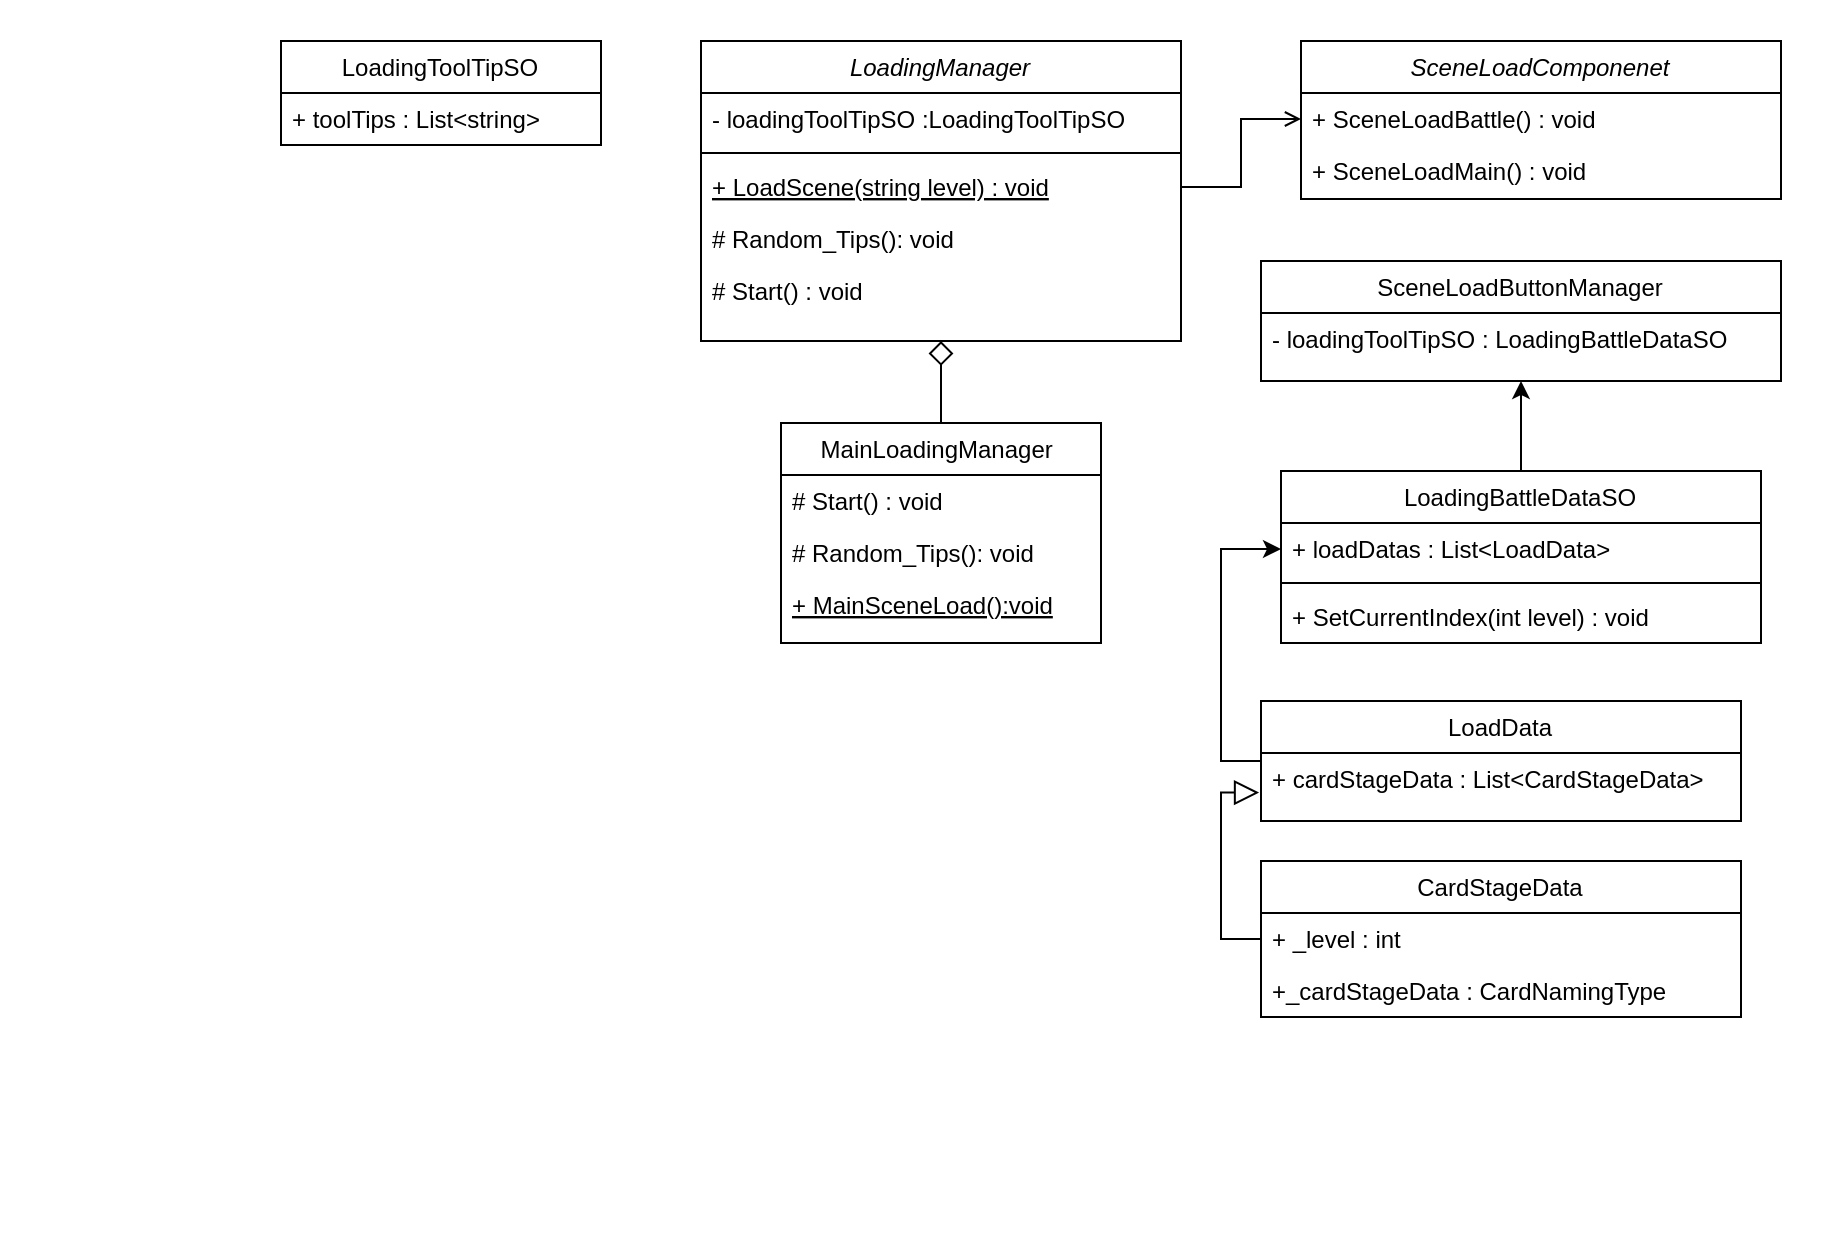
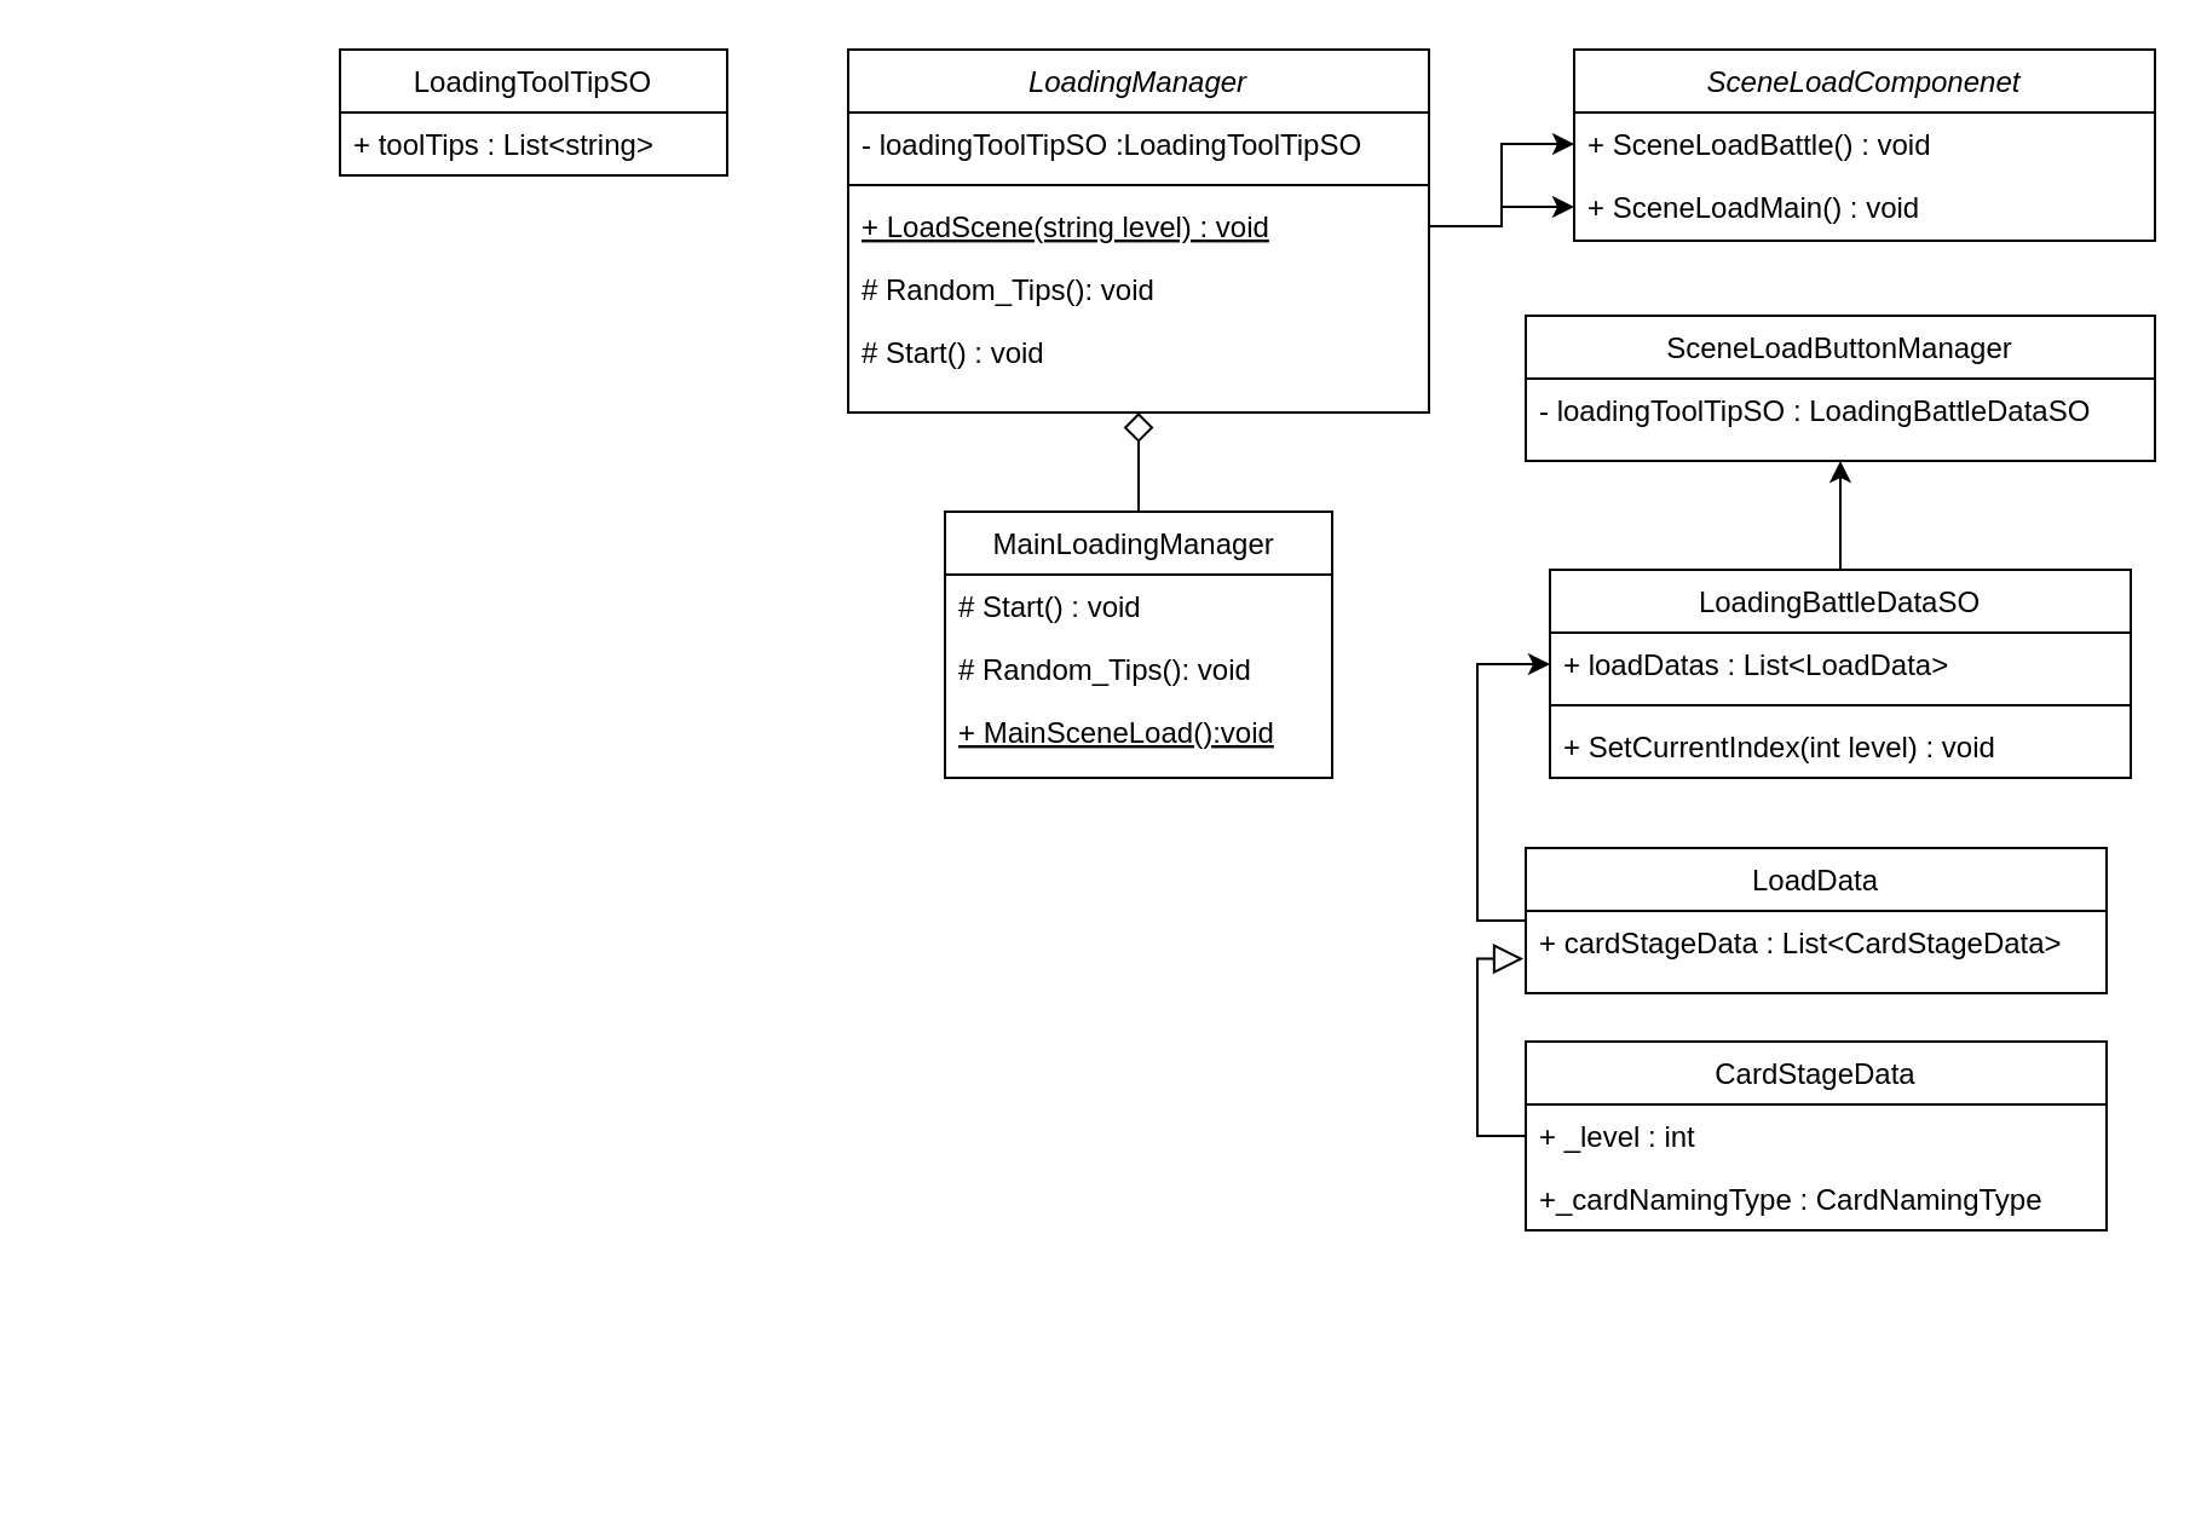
  <mxCell id="0" />
  <mxCell id="1" parent="0" />
  <mxCell id="2" value="LoadingManager" style="swimlane;fontStyle=2;align=center;verticalAlign=top;childLayout=stackLayout;horizontal=1;startSize=26;horizontalStack=0;resizeParent=1;resizeLast=0;collapsible=1;marginBottom=0;rounded=0;shadow=0;strokeWidth=1;" parent="1" vertex="1"><mxGeometry x="350" y="20" width="240" height="150" as="geometry"><mxRectangle x="230" y="140" width="160" height="26" as="alternateBounds" /></mxGeometry></mxCell>
  <mxCell id="3" value="- loadingToolTipSO :LoadingToolTipSO" style="text;align=left;verticalAlign=top;spacingLeft=4;spacingRight=4;overflow=hidden;rotatable=0;points=[[0,0.5],[1,0.5]];portConstraint=eastwest;" parent="2" vertex="1"><mxGeometry y="26" width="240" height="26" as="geometry" /></mxCell>
  <mxCell id="4" value="" style="line;html=1;strokeWidth=1;align=left;verticalAlign=middle;spacingTop=-1;spacingLeft=3;spacingRight=3;rotatable=0;labelPosition=right;points=[];portConstraint=eastwest;" parent="2" vertex="1"><mxGeometry y="52" width="240" height="8" as="geometry" /></mxCell>
  <mxCell id="5" value="+ LoadScene(string level) : void" style="text;align=left;verticalAlign=top;spacingLeft=4;spacingRight=4;overflow=hidden;rotatable=0;points=[[0,0.5],[1,0.5]];portConstraint=eastwest;fontStyle=4" parent="2" vertex="1"><mxGeometry y="60" width="240" height="26" as="geometry" /></mxCell>
  <mxCell id="6" value="# Random_Tips(): void" style="text;align=left;verticalAlign=top;spacingLeft=4;spacingRight=4;overflow=hidden;rotatable=0;points=[[0,0.5],[1,0.5]];portConstraint=eastwest;rounded=0;shadow=0;html=0;" parent="2" vertex="1"><mxGeometry y="86" width="240" height="26" as="geometry" /></mxCell>
  <mxCell id="7" value="# Start() : void" style="text;align=left;verticalAlign=top;spacingLeft=4;spacingRight=4;overflow=hidden;rotatable=0;points=[[0,0.5],[1,0.5]];portConstraint=eastwest;" parent="2" vertex="1"><mxGeometry y="112" width="240" height="26" as="geometry" /></mxCell>
  <mxCell id="8" value="LoadingToolTipSO" style="swimlane;fontStyle=0;align=center;verticalAlign=top;childLayout=stackLayout;horizontal=1;startSize=26;horizontalStack=0;resizeParent=1;resizeLast=0;collapsible=1;marginBottom=0;rounded=0;shadow=0;strokeWidth=1;" parent="1" vertex="1"><mxGeometry x="140" y="20" width="160" height="52" as="geometry"><mxRectangle x="340" y="380" width="170" height="26" as="alternateBounds" /></mxGeometry></mxCell>
  <mxCell id="9" value="+ toolTips : List&lt;string&gt;" style="text;align=left;verticalAlign=top;spacingLeft=4;spacingRight=4;overflow=hidden;rotatable=0;points=[[0,0.5],[1,0.5]];portConstraint=eastwest;" parent="8" vertex="1"><mxGeometry y="26" width="160" height="26" as="geometry" /></mxCell>
  <mxCell id="10" value="MainLoadingManager " style="swimlane;fontStyle=0;align=center;verticalAlign=top;childLayout=stackLayout;horizontal=1;startSize=26;horizontalStack=0;resizeParent=1;resizeLast=0;collapsible=1;marginBottom=0;rounded=0;shadow=0;strokeWidth=1;" parent="1" vertex="1"><mxGeometry x="390" y="211" width="160" height="110" as="geometry"><mxRectangle x="550" y="140" width="160" height="26" as="alternateBounds" /></mxGeometry></mxCell>
  <mxCell id="11" value="# Start() : void" style="text;align=left;verticalAlign=top;spacingLeft=4;spacingRight=4;overflow=hidden;rotatable=0;points=[[0,0.5],[1,0.5]];portConstraint=eastwest;" parent="10" vertex="1"><mxGeometry y="26" width="160" height="26" as="geometry" /></mxCell>
  <mxCell id="12" value="# Random_Tips(): void" style="text;align=left;verticalAlign=top;spacingLeft=4;spacingRight=4;overflow=hidden;rotatable=0;points=[[0,0.5],[1,0.5]];portConstraint=eastwest;rounded=0;shadow=0;html=0;" parent="10" vertex="1"><mxGeometry y="52" width="160" height="26" as="geometry" /></mxCell>
  <mxCell id="13" value="+ MainSceneLoad():void" style="text;align=left;verticalAlign=top;spacingLeft=4;spacingRight=4;overflow=hidden;rotatable=0;points=[[0,0.5],[1,0.5]];portConstraint=eastwest;rounded=0;shadow=0;html=0;fontStyle=4" parent="10" vertex="1"><mxGeometry y="78" width="160" height="26" as="geometry" /></mxCell>
  <mxCell id="14" value="" style="endArrow=diamond;endSize=10;endFill=0;shadow=0;strokeWidth=1;rounded=0;edgeStyle=elbowEdgeStyle;elbow=vertical;exitX=0.5;exitY=0;exitDx=0;exitDy=0;entryX=0.5;entryY=1;entryDx=0;entryDy=0;" parent="1" source="10" target="2" edge="1"><mxGeometry width="160" relative="1" as="geometry"><mxPoint x="170" y="260" as="sourcePoint" /><mxPoint x="430" y="158" as="targetPoint" /><Array as="points"><mxPoint x="560" y="210" /></Array></mxGeometry></mxCell>
  <mxCell id="15" value="SceneLoadComponenet" style="swimlane;fontStyle=2;align=center;verticalAlign=top;childLayout=stackLayout;horizontal=1;startSize=26;horizontalStack=0;resizeParent=1;resizeLast=0;collapsible=1;marginBottom=0;rounded=0;shadow=0;strokeWidth=1;" vertex="1" parent="1"><mxGeometry x="650" y="20" width="240" height="79" as="geometry"><mxRectangle x="230" y="140" width="160" height="26" as="alternateBounds" /></mxGeometry></mxCell>
  <mxCell id="16" value="+ SceneLoadBattle() : void" style="text;align=left;verticalAlign=top;spacingLeft=4;spacingRight=4;overflow=hidden;rotatable=0;points=[[0,0.5],[1,0.5]];portConstraint=eastwest;fontStyle=0" vertex="1" parent="15"><mxGeometry y="26" width="240" height="26" as="geometry" /></mxCell>
  <mxCell id="17" value="+ SceneLoadMain() : void" style="text;align=left;verticalAlign=top;spacingLeft=4;spacingRight=4;overflow=hidden;rotatable=0;points=[[0,0.5],[1,0.5]];portConstraint=eastwest;rounded=0;shadow=0;html=0;" vertex="1" parent="15"><mxGeometry y="52" width="240" height="26" as="geometry" /></mxCell>
  <mxCell id="18" value="LoadData" style="swimlane;fontStyle=0;align=center;verticalAlign=top;childLayout=stackLayout;horizontal=1;startSize=26;horizontalStack=0;resizeParent=1;resizeLast=0;collapsible=1;marginBottom=0;rounded=0;shadow=0;strokeWidth=1;" vertex="1" parent="1"><mxGeometry x="630" y="350" width="240" height="60" as="geometry"><mxRectangle x="230" y="140" width="160" height="26" as="alternateBounds" /></mxGeometry></mxCell>
  <mxCell id="19" value="+ cardStageData : List&lt;CardStageData&gt; " style="text;align=left;verticalAlign=top;spacingLeft=4;spacingRight=4;overflow=hidden;rotatable=0;points=[[0,0.5],[1,0.5]];portConstraint=eastwest;" vertex="1" parent="18"><mxGeometry y="26" width="240" height="26" as="geometry" /></mxCell>
  <mxCell id="20" value="CardStageData" style="swimlane;fontStyle=0;align=center;verticalAlign=top;childLayout=stackLayout;horizontal=1;startSize=26;horizontalStack=0;resizeParent=1;resizeLast=0;collapsible=1;marginBottom=0;rounded=0;shadow=0;strokeWidth=1;" vertex="1" parent="1"><mxGeometry x="630" y="430" width="240" height="78" as="geometry"><mxRectangle x="230" y="140" width="160" height="26" as="alternateBounds" /></mxGeometry></mxCell>
  <mxCell id="21" value="+ _level : int" style="text;align=left;verticalAlign=top;spacingLeft=4;spacingRight=4;overflow=hidden;rotatable=0;points=[[0,0.5],[1,0.5]];portConstraint=eastwest;" vertex="1" parent="20"><mxGeometry y="26" width="240" height="26" as="geometry" /></mxCell>
- <mxCell id="22" value="+_cardStageData : CardNamingType " style="text;align=left;verticalAlign=top;spacingLeft=4;spacingRight=4;overflow=hidden;rotatable=0;points=[[0,0.5],[1,0.5]];portConstraint=eastwest;" vertex="1" parent="20"><mxGeometry y="52" width="240" height="26" as="geometry" /></mxCell>
+ <mxCell id="22" value="+_cardNamingType : CardNamingType " style="text;align=left;verticalAlign=top;spacingLeft=4;spacingRight=4;overflow=hidden;rotatable=0;points=[[0,0.5],[1,0.5]];portConstraint=eastwest;" vertex="1" parent="20"><mxGeometry y="52" width="240" height="26" as="geometry" /></mxCell>
  <mxCell id="23" style="edgeStyle=orthogonalEdgeStyle;rounded=0;orthogonalLoop=1;jettySize=auto;html=1;exitX=0.5;exitY=0;exitDx=0;exitDy=0;entryX=0.5;entryY=1;entryDx=0;entryDy=0;" edge="1" parent="1" source="24" target="28"><mxGeometry relative="1" as="geometry" /></mxCell>
  <mxCell id="24" value="LoadingBattleDataSO" style="swimlane;fontStyle=0;align=center;verticalAlign=top;childLayout=stackLayout;horizontal=1;startSize=26;horizontalStack=0;resizeParent=1;resizeLast=0;collapsible=1;marginBottom=0;rounded=0;shadow=0;strokeWidth=1;" vertex="1" parent="1"><mxGeometry x="640" y="235" width="240" height="86" as="geometry"><mxRectangle x="230" y="140" width="160" height="26" as="alternateBounds" /></mxGeometry></mxCell>
  <mxCell id="25" value="+ loadDatas : List&lt;LoadData&gt; " style="text;align=left;verticalAlign=top;spacingLeft=4;spacingRight=4;overflow=hidden;rotatable=0;points=[[0,0.5],[1,0.5]];portConstraint=eastwest;" vertex="1" parent="24"><mxGeometry y="26" width="240" height="26" as="geometry" /></mxCell>
  <mxCell id="26" value="" style="line;html=1;strokeWidth=1;align=left;verticalAlign=middle;spacingTop=-1;spacingLeft=3;spacingRight=3;rotatable=0;labelPosition=right;points=[];portConstraint=eastwest;" vertex="1" parent="24"><mxGeometry y="52" width="240" height="8" as="geometry" /></mxCell>
  <mxCell id="27" value="+ SetCurrentIndex(int level) : void" style="text;align=left;verticalAlign=top;spacingLeft=4;spacingRight=4;overflow=hidden;rotatable=0;points=[[0,0.5],[1,0.5]];portConstraint=eastwest;" vertex="1" parent="24"><mxGeometry y="60" width="240" height="26" as="geometry" /></mxCell>
  <mxCell id="28" value="SceneLoadButtonManager" style="swimlane;fontStyle=0;align=center;verticalAlign=top;childLayout=stackLayout;horizontal=1;startSize=26;horizontalStack=0;resizeParent=1;resizeLast=0;collapsible=1;marginBottom=0;rounded=0;shadow=0;strokeWidth=1;" vertex="1" parent="1"><mxGeometry x="630" y="130" width="260" height="60" as="geometry"><mxRectangle x="230" y="140" width="160" height="26" as="alternateBounds" /></mxGeometry></mxCell>
  <mxCell id="29" value="- loadingToolTipSO : LoadingBattleDataSO " style="text;align=left;verticalAlign=top;spacingLeft=4;spacingRight=4;overflow=hidden;rotatable=0;points=[[0,0.5],[1,0.5]];portConstraint=eastwest;" vertex="1" parent="28"><mxGeometry y="26" width="260" height="26" as="geometry" /></mxCell>
  <mxCell id="30" value="" style="endArrow=block;endSize=10;endFill=0;shadow=0;strokeWidth=1;rounded=0;edgeStyle=elbowEdgeStyle;elbow=vertical;exitX=0;exitY=0.5;exitDx=0;exitDy=0;entryX=-0.004;entryY=0.76;entryDx=0;entryDy=0;entryPerimeter=0;" edge="1" parent="1" source="20" target="19"><mxGeometry width="160" relative="1" as="geometry"><mxPoint x="-70" y="455" as="sourcePoint" /><mxPoint x="610" y="420" as="targetPoint" /><Array as="points"><mxPoint x="610" y="400" /><mxPoint x="610" y="420" /><mxPoint x="220" y="525" /><mxPoint x="20" y="455" /><mxPoint x="100" y="565" /><mxPoint y="605" x="90" /></Array></mxGeometry></mxCell>
+ <mxCell id="31" style="edgeStyle=orthogonalEdgeStyle;rounded=0;orthogonalLoop=1;jettySize=auto;html=1;exitX=1;exitY=0.5;exitDx=0;exitDy=0;entryX=0;entryY=0.5;entryDx=0;entryDy=0;" edge="1" parent="1" source="5" target="17"><mxGeometry relative="1" as="geometry"><mxPoint x="600" y="103" as="sourcePoint" /><mxPoint x="660" y="29" as="targetPoint" /></mxGeometry></mxCell>
  <mxCell id="32" style="edgeStyle=orthogonalEdgeStyle;rounded=0;orthogonalLoop=1;jettySize=auto;html=1;exitX=0;exitY=0.5;exitDx=0;exitDy=0;entryX=0;entryY=0.5;entryDx=0;entryDy=0;" edge="1" parent="1" source="19" target="25"><mxGeometry relative="1" as="geometry"><Array as="points"><mxPoint x="630" y="380" /><mxPoint x="610" y="380" /><mxPoint x="610" y="274" /></Array></mxGeometry></mxCell>
- <mxCell id="33" style="edgeStyle=orthogonalEdgeStyle;rounded=0;orthogonalLoop=1;jettySize=auto;html=1;exitX=1;exitY=0.5;exitDx=0;exitDy=0;entryX=0;entryY=0.5;entryDx=0;entryDy=0;endArrow=open;" edge="1" parent="1" source="5" target="16"><mxGeometry relative="1" as="geometry" /></mxCell>
+ <mxCell id="33" style="edgeStyle=orthogonalEdgeStyle;rounded=0;orthogonalLoop=1;jettySize=auto;html=1;exitX=1;exitY=0.5;exitDx=0;exitDy=0;entryX=0;entryY=0.5;entryDx=0;entryDy=0;" edge="1" parent="1" source="5" target="16"><mxGeometry relative="1" as="geometry" /></mxCell>
